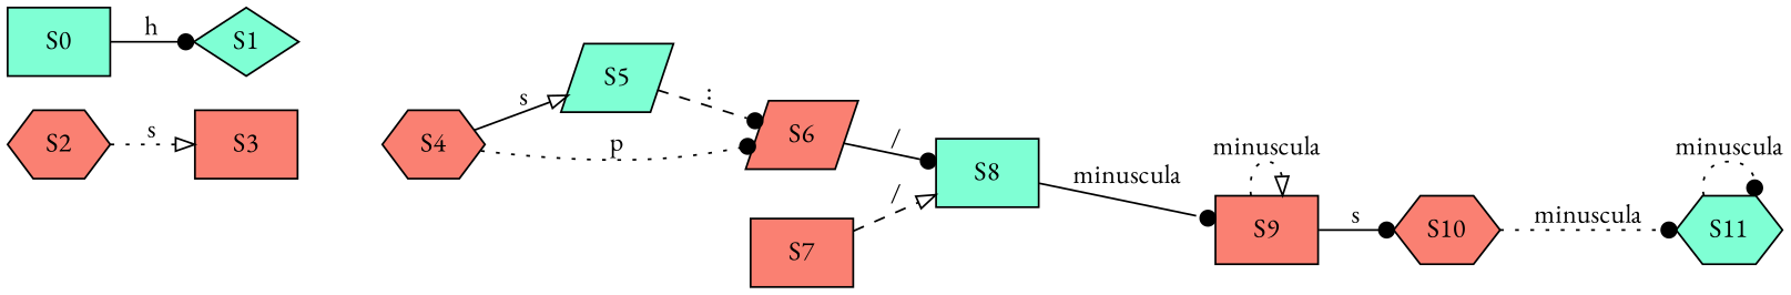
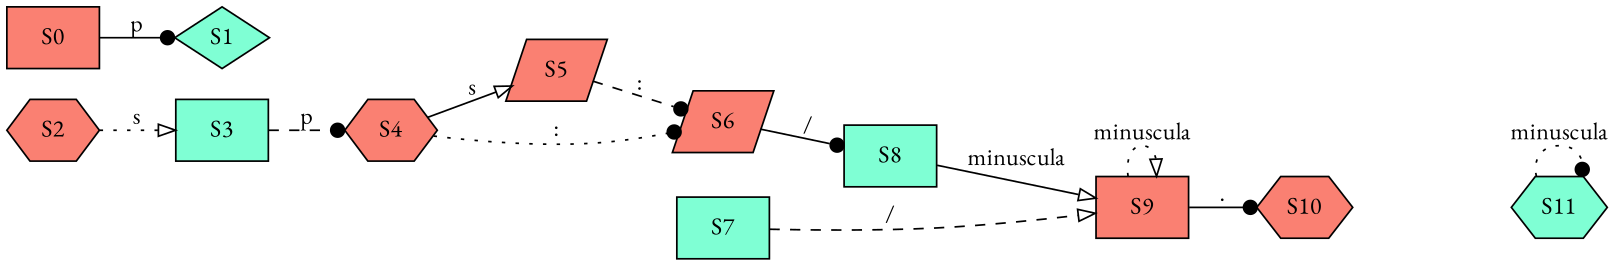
  digraph {
    fontname="EB Garamond"
    rankdir=LR
    node [fillcolor=salmon fontname="EB Garamond" shape=box style=filled]
    edge [arrowhead=dot fontname="EB Garamond" style=dotted]
    S11 [fillcolor=aquamarine shape=hexagon]
    S1 [fillcolor=aquamarine shape=diamond]
-   S0 [fillcolor=aquamarine]
+   S0
    S2 [shape=hexagon]
-   S3
+   S3 [fillcolor=aquamarine]
    S4 [shape=hexagon]
-   S5 [fillcolor=aquamarine shape=parallelogram]
+   S5 [shape=parallelogram]
    S6 [shape=parallelogram]
    S8 [fillcolor=aquamarine]
-   S7
+   S7 [fillcolor=aquamarine]
    S9
    S10 [shape=hexagon]
    S11 -> S11 [label=minuscula]
-   S0 -> S1 [label=h style=solid]
+   S0 -> S1 [label=p style=solid]
    S2 -> S3 [arrowhead=onormal label=s]
+   S3 -> S4 [label=p style=dashed]
    S4 -> S5 [arrowhead=onormal label=s style=solid]
-   S4 -> S6 [label=p]
+   S4 -> S6 [label=":"]
    S5 -> S6 [label=":" style=dashed]
    S6 -> S8 [label="/" style=solid]
-   S8 -> S9 [label=minuscula style=solid]
-   S7 -> S8 [arrowhead=onormal label="/" style=dashed]
+   S8 -> S9 [arrowhead=onormal label=minuscula style=solid]
+   S7 -> S9 [arrowhead=onormal label="/" style=dashed]
    S9 -> S9 [arrowhead=onormal label=minuscula]
-   S9 -> S10 [label=s style=solid]
-   S10 -> S11 [label=minuscula]
+   S9 -> S10 [label="." style=solid]
  }
